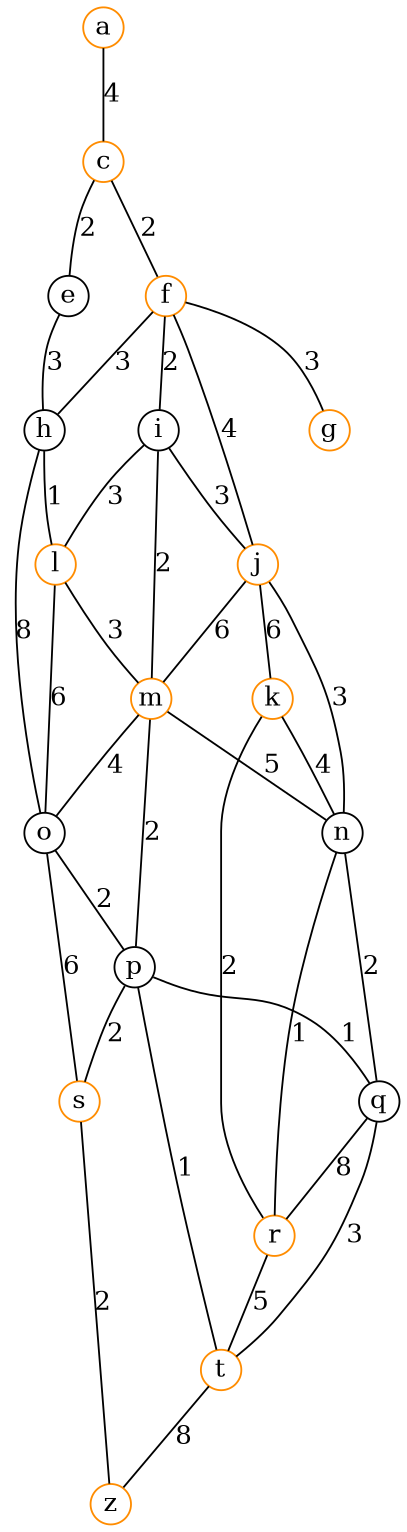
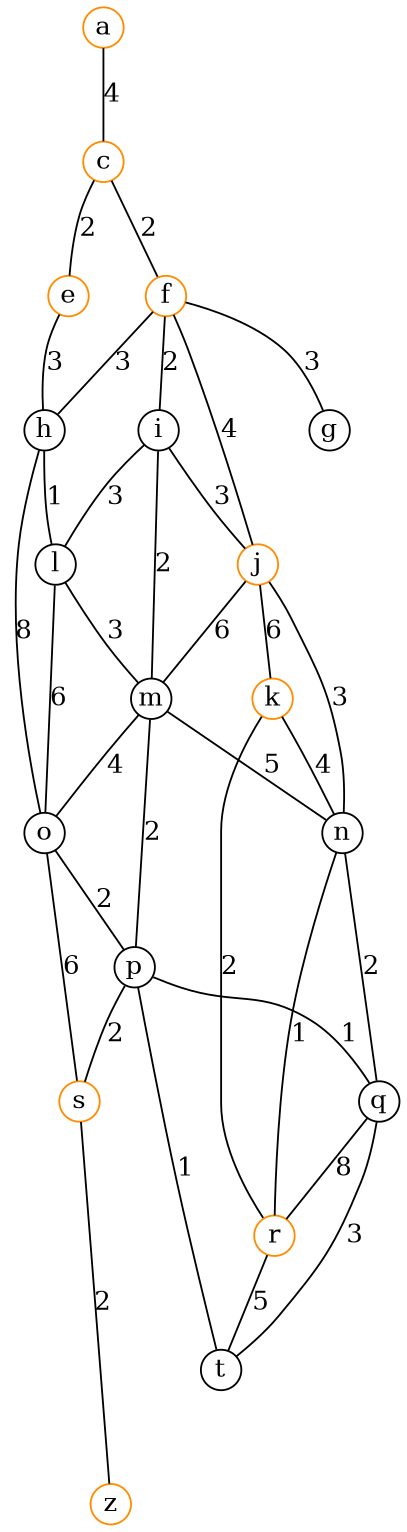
  graph {
    node [color=darkorange fixedsize=true shape=circle]
    a [height=.3 width=.3]
    c [height=.3 width=.3]
-   e [color=black height=.3 width=.3]
+   e [height=.3 width=.3]
    f [height=.3 width=.3]
    h [color=black height=.3 width=.3]
-   g [height=.3 width=.3]
+   g [color=black height=.3 width=.3]
    i [color=black height=.3 width=.3]
    j [height=.3 width=.3]
-   l [height=.3 width=.3]
+   l [color=black height=.3 width=.3]
    o [color=black height=.3 width=.3]
-   m [height=.3 width=.3]
+   m [color=black height=.3 width=.3]
    k [height=.3 width=.3]
    n [color=black height=.3 width=.3]
    p [color=black height=.3 width=.3]
    s [height=.3 width=.3]
    r [height=.3 width=.3]
    q [color=black height=.3 width=.3]
-   t [height=.3 width=.3]
+   t [color=black height=.3 width=.3]
    z [height=.3 width=.3]
    a -- c [label=4]
    c -- e [label=2]
    c -- f [label=2]
    e -- h [label=3]
    f -- h [label=3]
    f -- g [label=3]
    f -- i [label=2]
    f -- j [label=4]
    h -- l [label=1]
    h -- o [label=8]
    i -- j [label=3]
    i -- l [label=3]
    i -- m [label=2]
    j -- m [label=6]
    j -- k [label=6]
    j -- n [label=3]
    l -- o [label=6]
    l -- m [label=3]
    o -- p [label=2]
    o -- s [label=6]
    m -- o [label=4]
    m -- n [label=5]
    m -- p [label=2]
    k -- n [label=4]
    k -- r [label=2]
    n -- r [label=1]
    n -- q [label=2]
    p -- s [label=2]
    p -- q [label=1]
    p -- t [label=1]
    s -- z [label=2]
    r -- t [label=5]
    q -- r [label=8]
    q -- t [label=3]
-   t -- z [label=8]
  }
